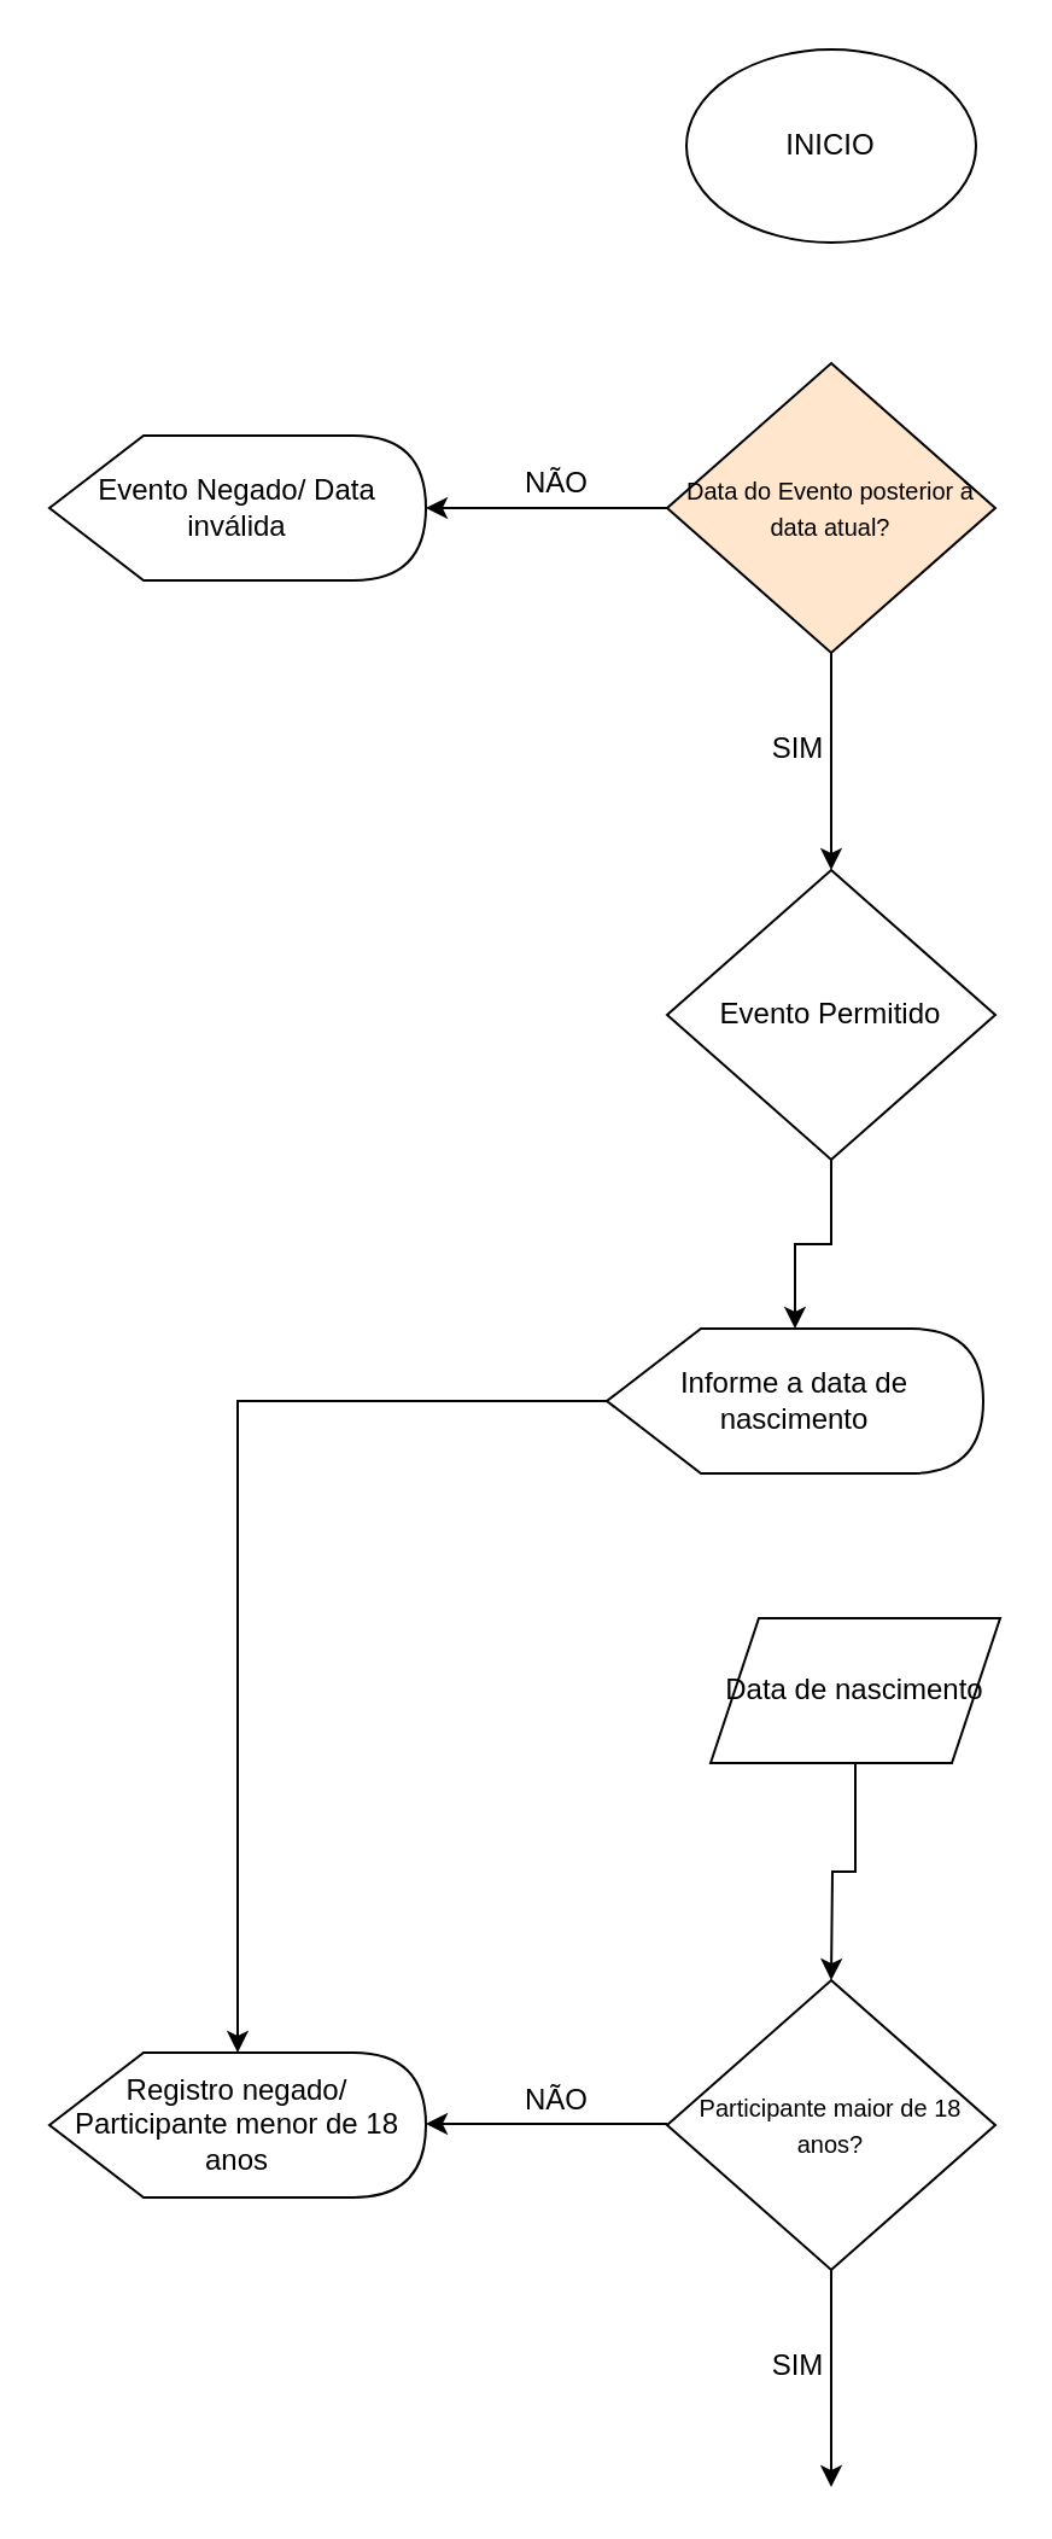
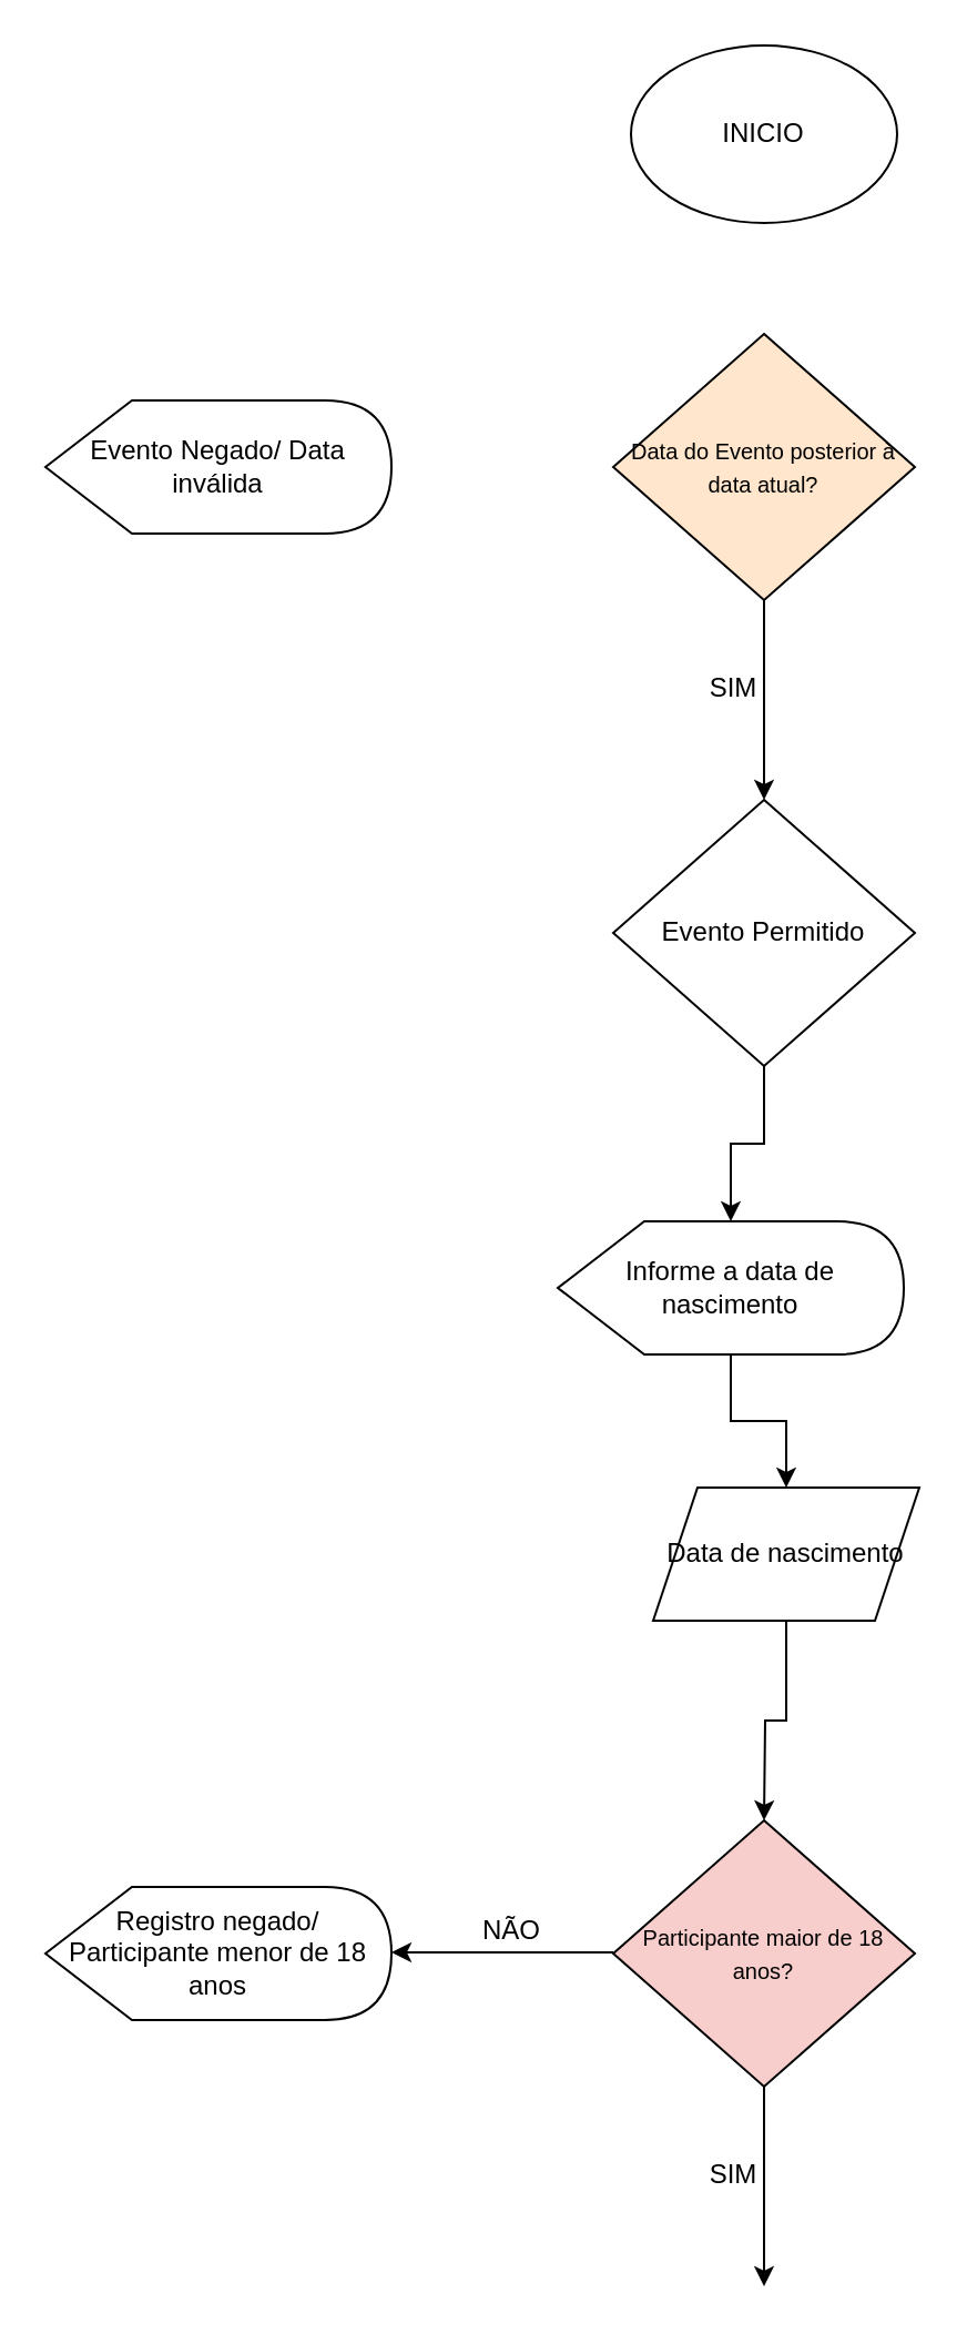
  <mxCell id="0" />
  <mxCell id="1" parent="0" />
  <mxCell id="2" value="INICIO" style="ellipse;whiteSpace=wrap;html=1;" vertex="1" parent="1"><mxGeometry x="284" y="20" width="120" height="80" as="geometry" /></mxCell>
- <mxCell id="3" value="NÃO" style="edgeStyle=orthogonalEdgeStyle;rounded=0;orthogonalLoop=1;jettySize=auto;html=1;fontSize=12;" edge="1" parent="1" source="5" target="6"><mxGeometry x="-0.08" y="-10" relative="1" as="geometry"><mxPoint as="offset" /></mxGeometry></mxCell>
  <mxCell id="4" value="SIM" style="edgeStyle=orthogonalEdgeStyle;rounded=0;orthogonalLoop=1;jettySize=auto;html=1;fontSize=12;" edge="1" parent="1" source="5"><mxGeometry x="-0.111" y="-14" relative="1" as="geometry"><mxPoint x="344" y="360" as="targetPoint" /><mxPoint as="offset" /></mxGeometry></mxCell>
  <mxCell id="5" value="&lt;font style=&quot;font-size: 10px;&quot;&gt;Data do Evento posterior à data atual?&lt;/font&gt;" style="rhombus;whiteSpace=wrap;html=1;fillColor=#ffe6cc;" vertex="1" parent="1"><mxGeometry x="276" y="150" width="136" height="120" as="geometry" /></mxCell>
  <mxCell id="6" value="&lt;font style=&quot;font-size: 12px;&quot;&gt;Evento Negado/ Data inválida&lt;/font&gt;" style="shape=display;whiteSpace=wrap;html=1;fontSize=10;" vertex="1" parent="1"><mxGeometry x="20" y="180" width="156" height="60" as="geometry" /></mxCell>
- <mxCell id="7" value="&lt;font style=&quot;font-size: 10px;&quot;&gt;Participante maior de 18 anos?&lt;/font&gt;" style="rhombus;whiteSpace=wrap;html=1;" vertex="1" parent="1"><mxGeometry x="276" y="820" width="136" height="120" as="geometry" /></mxCell>
+ <mxCell id="7" value="&lt;font style=&quot;font-size: 10px;&quot;&gt;Participante maior de 18 anos?&lt;/font&gt;" style="rhombus;whiteSpace=wrap;html=1;fillColor=#f8cecc;" vertex="1" parent="1"><mxGeometry x="276" y="820" width="136" height="120" as="geometry" /></mxCell>
  <mxCell id="8" value="NÃO" style="edgeStyle=orthogonalEdgeStyle;rounded=0;orthogonalLoop=1;jettySize=auto;html=1;fontSize=12;" edge="1" parent="1"><mxGeometry x="-0.08" y="-10" relative="1" as="geometry"><mxPoint x="276" y="879.5" as="sourcePoint" /><mxPoint x="176" y="879.5" as="targetPoint" /><mxPoint as="offset" /></mxGeometry></mxCell>
  <mxCell id="9" value="&lt;font style=&quot;font-size: 12px;&quot;&gt;Registro negado/ Participante menor de 18 anos&lt;/font&gt;" style="shape=display;whiteSpace=wrap;html=1;fontSize=10;" vertex="1" parent="1"><mxGeometry x="20" y="850" width="156" height="60" as="geometry" /></mxCell>
  <mxCell id="10" value="SIM" style="edgeStyle=orthogonalEdgeStyle;rounded=0;orthogonalLoop=1;jettySize=auto;html=1;fontSize=12;" edge="1" parent="1"><mxGeometry x="-0.111" y="-14" relative="1" as="geometry"><mxPoint x="344" y="1030" as="targetPoint" /><mxPoint x="344" y="940" as="sourcePoint" /><mxPoint as="offset" /></mxGeometry></mxCell>
  <mxCell id="11" value="" style="edgeStyle=orthogonalEdgeStyle;rounded=0;orthogonalLoop=1;jettySize=auto;html=1;fontSize=12;" edge="1" parent="1" source="12" target="14"><mxGeometry relative="1" as="geometry" /></mxCell>
  <mxCell id="12" value="&lt;font style=&quot;font-size: 12px;&quot;&gt;Evento Permitido&lt;/font&gt;" style="rhombus;whiteSpace=wrap;html=1;" vertex="1" parent="1"><mxGeometry x="276" y="360" width="136" height="120" as="geometry" /></mxCell>
- <mxCell id="13" value="" style="edgeStyle=orthogonalEdgeStyle;rounded=0;orthogonalLoop=1;jettySize=auto;html=1;fontSize=12;" edge="1" parent="1" source="14" target="9"><mxGeometry relative="1" as="geometry" /></mxCell>
+ <mxCell id="13" value="" style="edgeStyle=orthogonalEdgeStyle;rounded=0;orthogonalLoop=1;jettySize=auto;html=1;fontSize=12;" edge="1" parent="1" source="14" target="16"><mxGeometry relative="1" as="geometry" /></mxCell>
  <mxCell id="14" value="&lt;font style=&quot;font-size: 12px;&quot;&gt;Informe a data de nascimento&lt;/font&gt;" style="shape=display;whiteSpace=wrap;html=1;fontSize=10;" vertex="1" parent="1"><mxGeometry x="251" y="550" width="156" height="60" as="geometry" /></mxCell>
  <mxCell id="15" style="edgeStyle=orthogonalEdgeStyle;rounded=0;orthogonalLoop=1;jettySize=auto;html=1;fontSize=12;" edge="1" parent="1" source="16"><mxGeometry relative="1" as="geometry"><mxPoint x="344" y="820" as="targetPoint" /></mxGeometry></mxCell>
  <mxCell id="16" value="Data de nascimento" style="shape=parallelogram;perimeter=parallelogramPerimeter;whiteSpace=wrap;html=1;fixedSize=1;fontSize=12;" vertex="1" parent="1"><mxGeometry x="294" y="670" width="120" height="60" as="geometry" /></mxCell>
